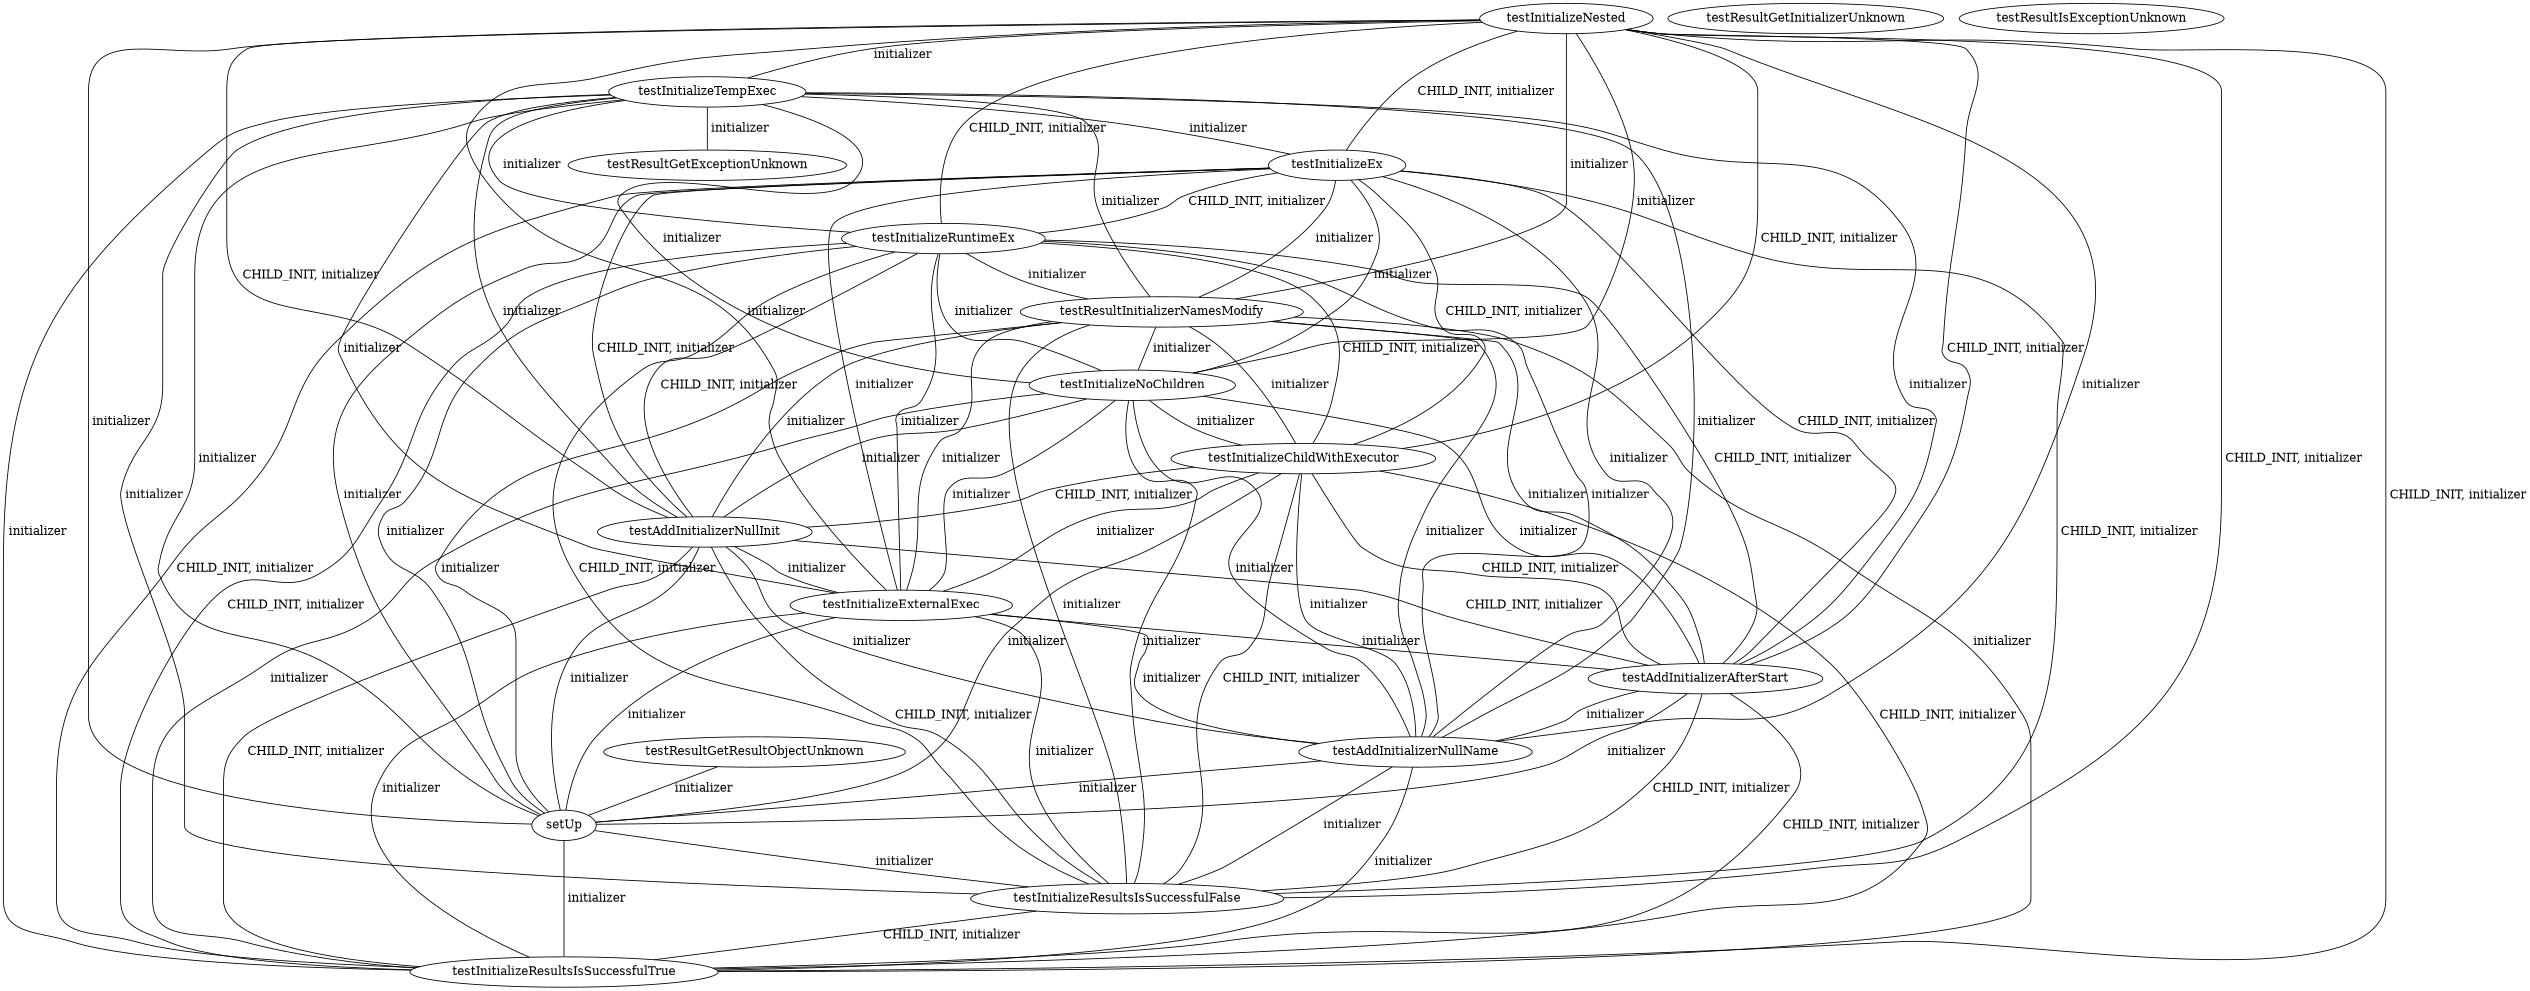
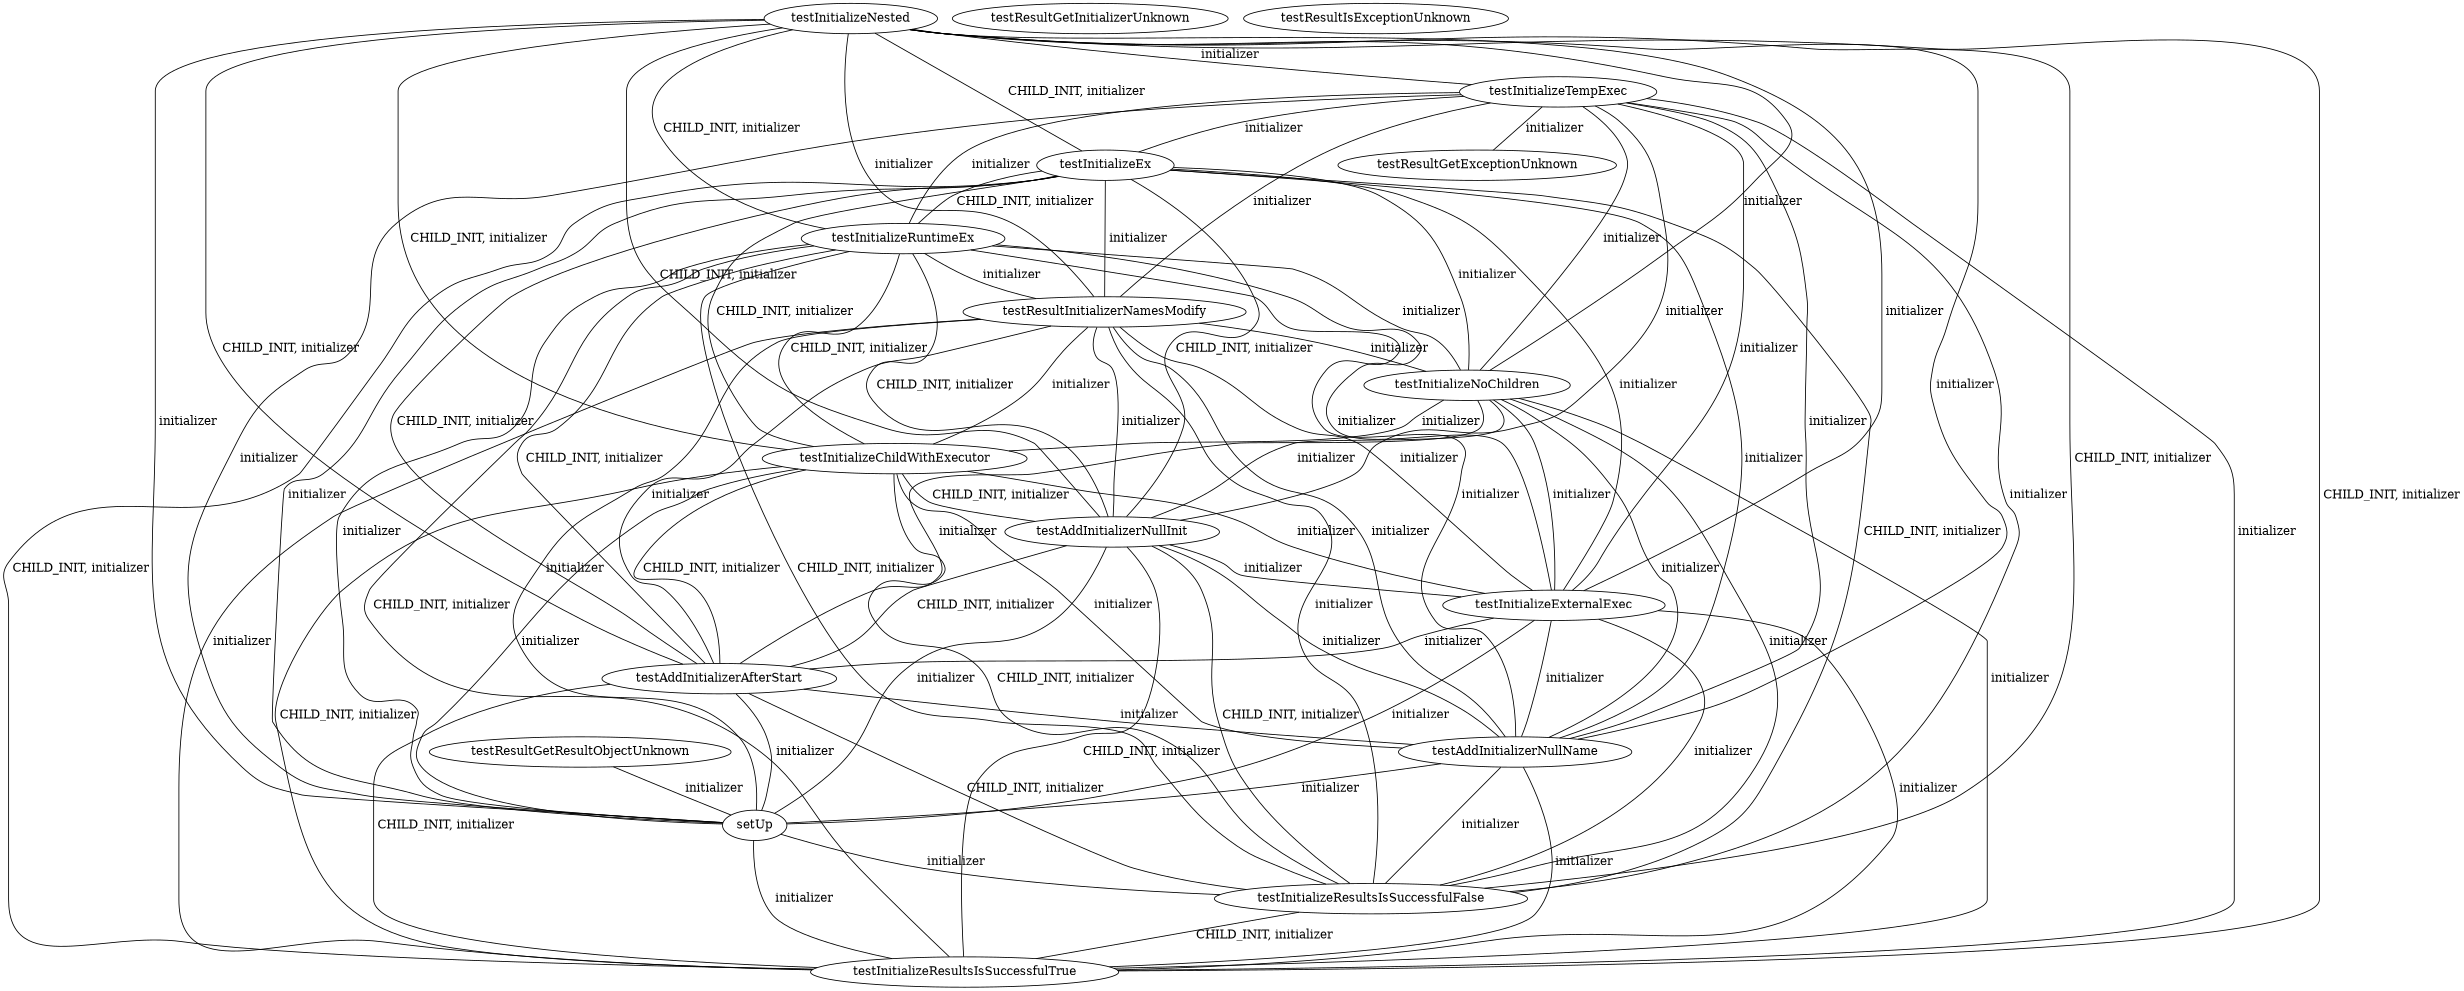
  digraph {
    edge [dir=none]
    testResultGetResultObjectUnknown
    setUp
    testInitializeNested
    testInitializeTempExec
    testInitializeEx
    testInitializeRuntimeEx
    testResultInitializerNamesModify
    testInitializeNoChildren
    testInitializeChildWithExecutor
    testAddInitializerNullInit
    testInitializeExternalExec
    testAddInitializerAfterStart
    testAddInitializerNullName
    testInitializeResultsIsSuccessfulFalse
    testInitializeResultsIsSuccessfulTrue
    testResultGetExceptionUnknown
    testResultGetInitializerUnknown
    testResultIsExceptionUnknown
    testResultGetResultObjectUnknown -> setUp [label=" initializer"]
    setUp -> testInitializeResultsIsSuccessfulFalse [label=" initializer"]
    setUp -> testInitializeResultsIsSuccessfulTrue [label=" initializer"]
    testInitializeNested -> setUp [label=" initializer"]
    testInitializeNested -> testInitializeTempExec [label=" initializer"]
    testInitializeNested -> testInitializeEx [label=" CHILD_INIT, initializer"]
    testInitializeNested -> testInitializeRuntimeEx [label=" CHILD_INIT, initializer"]
    testInitializeNested -> testResultInitializerNamesModify [label=" initializer"]
    testInitializeNested -> testInitializeNoChildren [label=" initializer"]
    testInitializeNested -> testInitializeChildWithExecutor [label=" CHILD_INIT, initializer"]
    testInitializeNested -> testAddInitializerNullInit [label=" CHILD_INIT, initializer"]
    testInitializeNested -> testInitializeExternalExec [label=" initializer"]
    testInitializeNested -> testAddInitializerAfterStart [label=" CHILD_INIT, initializer"]
    testInitializeNested -> testAddInitializerNullName [label=" initializer"]
    testInitializeNested -> testInitializeResultsIsSuccessfulFalse [label=" CHILD_INIT, initializer"]
    testInitializeNested -> testInitializeResultsIsSuccessfulTrue [label=" CHILD_INIT, initializer"]
    testInitializeTempExec -> setUp [label=" initializer"]
    testInitializeTempExec -> testInitializeEx [label=" initializer"]
    testInitializeTempExec -> testInitializeRuntimeEx [label=" initializer"]
    testInitializeTempExec -> testResultInitializerNamesModify [label=" initializer"]
    testInitializeTempExec -> testInitializeNoChildren [label=" initializer"]
    testInitializeTempExec -> testAddInitializerNullInit [label=" initializer"]
    testInitializeTempExec -> testInitializeExternalExec [label=" initializer"]
-   testInitializeTempExec -> testAddInitializerAfterStart [label=" initializer"]
    testInitializeTempExec -> testAddInitializerNullName [label=" initializer"]
    testInitializeTempExec -> testInitializeResultsIsSuccessfulFalse [label=" initializer"]
    testInitializeTempExec -> testInitializeResultsIsSuccessfulTrue [label=" initializer"]
    testInitializeTempExec -> testResultGetExceptionUnknown [label=" initializer"]
    testInitializeEx -> setUp [label=" initializer"]
    testInitializeEx -> testInitializeRuntimeEx [label=" CHILD_INIT, initializer"]
    testInitializeEx -> testResultInitializerNamesModify [label=" initializer"]
    testInitializeEx -> testInitializeNoChildren [label=" initializer"]
    testInitializeEx -> testInitializeChildWithExecutor [label=" CHILD_INIT, initializer"]
    testInitializeEx -> testAddInitializerNullInit [label=" CHILD_INIT, initializer"]
    testInitializeEx -> testInitializeExternalExec [label=" initializer"]
    testInitializeEx -> testAddInitializerAfterStart [label=" CHILD_INIT, initializer"]
    testInitializeEx -> testAddInitializerNullName [label=" initializer"]
    testInitializeEx -> testInitializeResultsIsSuccessfulFalse [label=" CHILD_INIT, initializer"]
    testInitializeEx -> testInitializeResultsIsSuccessfulTrue [label=" CHILD_INIT, initializer"]
    testInitializeRuntimeEx -> setUp [label=" initializer"]
    testInitializeRuntimeEx -> testResultInitializerNamesModify [label=" initializer"]
    testInitializeRuntimeEx -> testInitializeNoChildren [label=" initializer"]
    testInitializeRuntimeEx -> testInitializeChildWithExecutor [label=" CHILD_INIT, initializer"]
    testInitializeRuntimeEx -> testAddInitializerNullInit [label=" CHILD_INIT, initializer"]
    testInitializeRuntimeEx -> testInitializeExternalExec [label=" initializer"]
    testInitializeRuntimeEx -> testAddInitializerAfterStart [label=" CHILD_INIT, initializer"]
    testInitializeRuntimeEx -> testAddInitializerNullName [label=" initializer"]
    testInitializeRuntimeEx -> testInitializeResultsIsSuccessfulFalse [label=" CHILD_INIT, initializer"]
    testInitializeRuntimeEx -> testInitializeResultsIsSuccessfulTrue [label=" CHILD_INIT, initializer"]
    testResultInitializerNamesModify -> setUp [label=" initializer"]
    testResultInitializerNamesModify -> testInitializeNoChildren [label=" initializer"]
    testResultInitializerNamesModify -> testInitializeChildWithExecutor [label=" initializer"]
    testResultInitializerNamesModify -> testAddInitializerNullInit [label=" initializer"]
    testResultInitializerNamesModify -> testInitializeExternalExec [label=" initializer"]
    testResultInitializerNamesModify -> testAddInitializerAfterStart [label=" initializer"]
    testResultInitializerNamesModify -> testAddInitializerNullName [label=" initializer"]
    testResultInitializerNamesModify -> testInitializeResultsIsSuccessfulFalse [label=" initializer"]
    testResultInitializerNamesModify -> testInitializeResultsIsSuccessfulTrue [label=" initializer"]
    testInitializeNoChildren -> testInitializeChildWithExecutor [label=" initializer"]
    testInitializeNoChildren -> testAddInitializerNullInit [label=" initializer"]
    testInitializeNoChildren -> testInitializeExternalExec [label=" initializer"]
    testInitializeNoChildren -> testAddInitializerAfterStart [label=" initializer"]
    testInitializeNoChildren -> testAddInitializerNullName [label=" initializer"]
    testInitializeNoChildren -> testInitializeResultsIsSuccessfulFalse [label=" initializer"]
    testInitializeNoChildren -> testInitializeResultsIsSuccessfulTrue [label=" initializer"]
    testInitializeChildWithExecutor -> setUp [label=" initializer"]
    testInitializeChildWithExecutor -> testAddInitializerNullInit [label=" CHILD_INIT, initializer"]
    testInitializeChildWithExecutor -> testInitializeExternalExec [label=" initializer"]
    testInitializeChildWithExecutor -> testAddInitializerAfterStart [label=" CHILD_INIT, initializer"]
    testInitializeChildWithExecutor -> testAddInitializerNullName [label=" initializer"]
    testInitializeChildWithExecutor -> testInitializeResultsIsSuccessfulFalse [label=" CHILD_INIT, initializer"]
    testInitializeChildWithExecutor -> testInitializeResultsIsSuccessfulTrue [label=" CHILD_INIT, initializer"]
    testAddInitializerNullInit -> setUp [label=" initializer"]
    testAddInitializerNullInit -> testInitializeExternalExec [label=" initializer"]
    testAddInitializerNullInit -> testAddInitializerAfterStart [label=" CHILD_INIT, initializer"]
    testAddInitializerNullInit -> testAddInitializerNullName [label=" initializer"]
    testAddInitializerNullInit -> testInitializeResultsIsSuccessfulFalse [label=" CHILD_INIT, initializer"]
    testAddInitializerNullInit -> testInitializeResultsIsSuccessfulTrue [label=" CHILD_INIT, initializer"]
    testInitializeExternalExec -> setUp [label=" initializer"]
    testInitializeExternalExec -> testAddInitializerAfterStart [label=" initializer"]
    testInitializeExternalExec -> testAddInitializerNullName [label=" initializer"]
    testInitializeExternalExec -> testInitializeResultsIsSuccessfulFalse [label=" initializer"]
    testInitializeExternalExec -> testInitializeResultsIsSuccessfulTrue [label=" initializer"]
    testAddInitializerAfterStart -> setUp [label=" initializer"]
    testAddInitializerAfterStart -> testAddInitializerNullName [label=" initializer"]
    testAddInitializerAfterStart -> testInitializeResultsIsSuccessfulFalse [label=" CHILD_INIT, initializer"]
    testAddInitializerAfterStart -> testInitializeResultsIsSuccessfulTrue [label=" CHILD_INIT, initializer"]
    testAddInitializerNullName -> setUp [label=" initializer"]
    testAddInitializerNullName -> testInitializeResultsIsSuccessfulFalse [label=" initializer"]
    testAddInitializerNullName -> testInitializeResultsIsSuccessfulTrue [label=" initializer"]
    testInitializeResultsIsSuccessfulFalse -> testInitializeResultsIsSuccessfulTrue [label=" CHILD_INIT, initializer"]
  }
